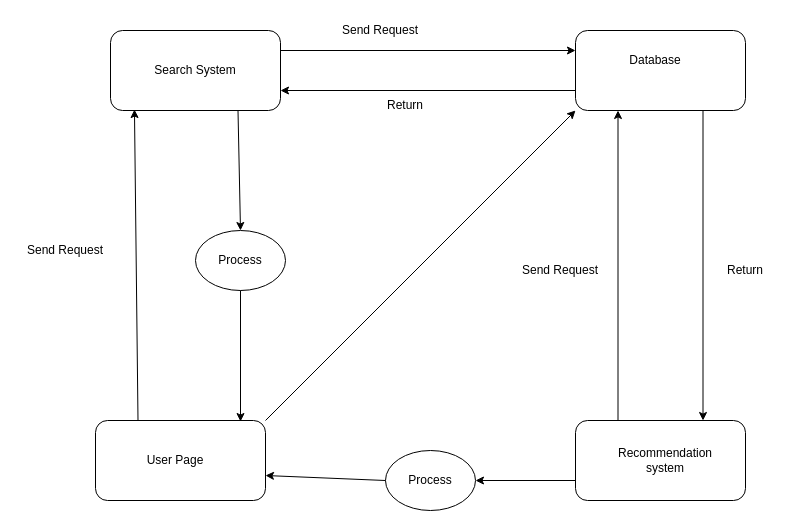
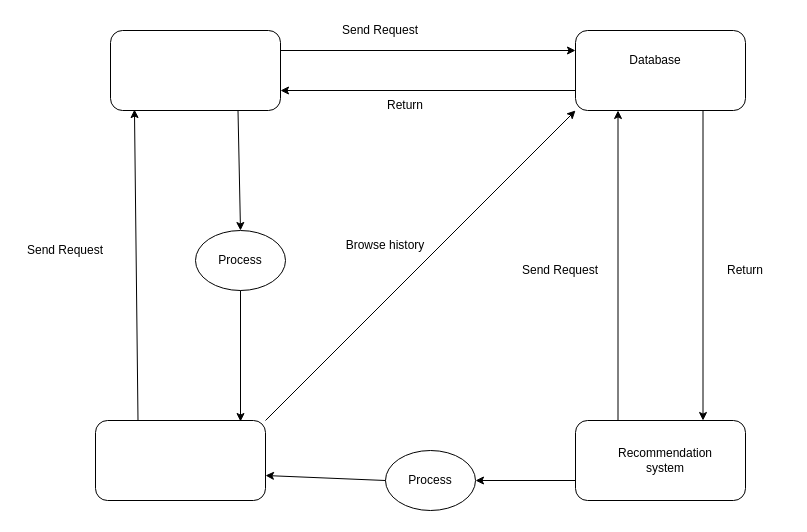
  <mxCell id="0" style=";html=1;" />
  <mxCell id="1" style=";html=1;" parent="0" />
  <mxCell id="2" value="" style="rounded=1;whiteSpace=wrap;html=1;" vertex="1" parent="1"><mxGeometry x="95" y="420" width="170" height="80" as="geometry" /></mxCell>
- <mxCell id="3" value="User Page" style="text;html=1;strokeColor=none;fillColor=none;align=center;verticalAlign=middle;whiteSpace=wrap;rounded=0;" vertex="1" parent="1"><mxGeometry x="115" y="445" width="120" height="30" as="geometry" /></mxCell>
  <mxCell id="4" value="" style="endArrow=classic;html=1;exitX=0.25;exitY=0;exitDx=0;exitDy=0;entryX=0.141;entryY=0.988;entryDx=0;entryDy=0;entryPerimeter=0;" edge="1" parent="1" source="2" target="6"><mxGeometry width="50" height="50" relative="1" as="geometry"><mxPoint x="165" y="340" as="sourcePoint" /><mxPoint x="165" y="110" as="targetPoint" /></mxGeometry></mxCell>
  <mxCell id="5" value="Send Request" style="text;html=1;strokeColor=none;fillColor=none;align=center;verticalAlign=middle;whiteSpace=wrap;rounded=0;" vertex="1" parent="1"><mxGeometry x="20" y="240" width="90" height="20" as="geometry" /></mxCell>
  <mxCell id="6" value="" style="rounded=1;whiteSpace=wrap;html=1;" vertex="1" parent="1"><mxGeometry x="110" y="30" width="170" height="80" as="geometry" /></mxCell>
- <mxCell id="7" value="Search System" style="text;html=1;strokeColor=none;fillColor=none;align=center;verticalAlign=middle;whiteSpace=wrap;rounded=0;" vertex="1" parent="1"><mxGeometry x="125" y="45" width="140" height="50" as="geometry" /></mxCell>
  <mxCell id="8" value="" style="endArrow=classic;html=1;exitX=1;exitY=0.25;exitDx=0;exitDy=0;" edge="1" parent="1" source="6"><mxGeometry width="50" height="50" relative="1" as="geometry"><mxPoint x="475" y="70" as="sourcePoint" /><mxPoint x="575" y="50" as="targetPoint" /></mxGeometry></mxCell>
  <mxCell id="9" value="" style="endArrow=classic;html=1;exitX=0.75;exitY=1;exitDx=0;exitDy=0;entryX=0.5;entryY=0;entryDx=0;entryDy=0;" edge="1" parent="1" source="6" target="10"><mxGeometry width="50" height="50" relative="1" as="geometry"><mxPoint x="325" y="240" as="sourcePoint" /><mxPoint x="205" y="230" as="targetPoint" /></mxGeometry></mxCell>
  <mxCell id="10" value="" style="ellipse;whiteSpace=wrap;html=1;" vertex="1" parent="1"><mxGeometry x="195" y="230" width="90" height="60" as="geometry" /></mxCell>
  <mxCell id="11" value="Process" style="text;html=1;strokeColor=none;fillColor=none;align=center;verticalAlign=middle;whiteSpace=wrap;rounded=0;" vertex="1" parent="1"><mxGeometry x="195" y="250" width="90" height="20" as="geometry" /></mxCell>
  <mxCell id="12" value="" style="endArrow=classic;html=1;exitX=0.5;exitY=1;exitDx=0;exitDy=0;entryX=0.853;entryY=0.013;entryDx=0;entryDy=0;entryPerimeter=0;" edge="1" parent="1" source="10" target="2"><mxGeometry width="50" height="50" relative="1" as="geometry"><mxPoint x="515" y="430" as="sourcePoint" /><mxPoint x="565" y="380" as="targetPoint" /></mxGeometry></mxCell>
  <mxCell id="13" value="Send Request" style="text;html=1;strokeColor=none;fillColor=none;align=center;verticalAlign=middle;whiteSpace=wrap;rounded=0;" vertex="1" parent="1"><mxGeometry x="335" y="20" width="90" height="20" as="geometry" /></mxCell>
  <mxCell id="14" value="" style="rounded=1;whiteSpace=wrap;html=1;" vertex="1" parent="1"><mxGeometry x="575" y="30" width="170" height="80" as="geometry" /></mxCell>
  <mxCell id="15" value="Database" style="text;html=1;strokeColor=none;fillColor=none;align=center;verticalAlign=middle;whiteSpace=wrap;rounded=0;" vertex="1" parent="1"><mxGeometry x="595" y="45" width="120" height="30" as="geometry" /></mxCell>
  <mxCell id="16" value="" style="endArrow=classic;html=1;exitX=0;exitY=0.75;exitDx=0;exitDy=0;entryX=1;entryY=0.75;entryDx=0;entryDy=0;" edge="1" parent="1" source="14" target="6"><mxGeometry width="50" height="50" relative="1" as="geometry"><mxPoint x="545" y="280" as="sourcePoint" /><mxPoint x="285" y="80" as="targetPoint" /></mxGeometry></mxCell>
  <mxCell id="17" value="Return" style="text;html=1;strokeColor=none;fillColor=none;align=center;verticalAlign=middle;whiteSpace=wrap;rounded=0;" vertex="1" parent="1"><mxGeometry x="365" y="95" width="80" height="20" as="geometry" /></mxCell>
  <mxCell id="18" value="" style="rounded=1;whiteSpace=wrap;html=1;" vertex="1" parent="1"><mxGeometry x="575" y="420" width="170" height="80" as="geometry" /></mxCell>
  <mxCell id="19" value="Recommendation system" style="text;html=1;strokeColor=none;fillColor=none;align=center;verticalAlign=middle;whiteSpace=wrap;rounded=0;" vertex="1" parent="1"><mxGeometry x="605" y="445" width="120" height="30" as="geometry" /></mxCell>
  <mxCell id="20" value="" style="endArrow=classic;html=1;exitX=0.25;exitY=0;exitDx=0;exitDy=0;entryX=0.25;entryY=1;entryDx=0;entryDy=0;" edge="1" parent="1" source="18" target="14"><mxGeometry width="50" height="50" relative="1" as="geometry"><mxPoint x="625" y="340" as="sourcePoint" /><mxPoint x="675" y="290" as="targetPoint" /></mxGeometry></mxCell>
  <mxCell id="21" value="Send Request" style="text;html=1;strokeColor=none;fillColor=none;align=center;verticalAlign=middle;whiteSpace=wrap;rounded=0;" vertex="1" parent="1"><mxGeometry x="515" y="260" width="90" height="20" as="geometry" /></mxCell>
  <mxCell id="22" value="" style="endArrow=classic;html=1;exitX=0.75;exitY=1;exitDx=0;exitDy=0;entryX=0.75;entryY=0;entryDx=0;entryDy=0;" edge="1" parent="1" source="14" target="18"><mxGeometry width="50" height="50" relative="1" as="geometry"><mxPoint x="720" y="249" as="sourcePoint" /><mxPoint x="425" y="249" as="targetPoint" /></mxGeometry></mxCell>
  <mxCell id="23" value="Return" style="text;html=1;strokeColor=none;fillColor=none;align=center;verticalAlign=middle;whiteSpace=wrap;rounded=0;" vertex="1" parent="1"><mxGeometry x="705" y="260" width="80" height="20" as="geometry" /></mxCell>
  <mxCell id="24" value="" style="endArrow=classic;html=1;exitX=0;exitY=0.75;exitDx=0;exitDy=0;" edge="1" parent="1" source="18"><mxGeometry width="50" height="50" relative="1" as="geometry"><mxPoint x="495" y="390" as="sourcePoint" /><mxPoint x="475" y="480" as="targetPoint" /></mxGeometry></mxCell>
  <mxCell id="25" value="" style="ellipse;whiteSpace=wrap;html=1;" vertex="1" parent="1"><mxGeometry x="385" y="450" width="90" height="60" as="geometry" /></mxCell>
  <mxCell id="26" value="Process" style="text;html=1;strokeColor=none;fillColor=none;align=center;verticalAlign=middle;whiteSpace=wrap;rounded=0;" vertex="1" parent="1"><mxGeometry x="385" y="470" width="90" height="20" as="geometry" /></mxCell>
  <mxCell id="27" value="" style="endArrow=classic;html=1;exitX=0;exitY=0.5;exitDx=0;exitDy=0;" edge="1" parent="1" source="26"><mxGeometry width="50" height="50" relative="1" as="geometry"><mxPoint x="365" y="475" as="sourcePoint" /><mxPoint x="265" y="475" as="targetPoint" /></mxGeometry></mxCell>
  <mxCell id="28" value="" style="endArrow=classic;html=1;exitX=1;exitY=0;exitDx=0;exitDy=0;entryX=0;entryY=1;entryDx=0;entryDy=0;" edge="1" parent="1" source="2" target="14"><mxGeometry width="50" height="50" relative="1" as="geometry"><mxPoint x="315" y="390" as="sourcePoint" /><mxPoint x="365" y="340" as="targetPoint" /></mxGeometry></mxCell>
+ <mxCell id="29" value="Browse history" style="text;html=1;strokeColor=none;fillColor=none;align=center;verticalAlign=middle;whiteSpace=wrap;rounded=0;" vertex="1" parent="1"><mxGeometry x="335" y="230" width="100" height="30" as="geometry" /></mxCell>
